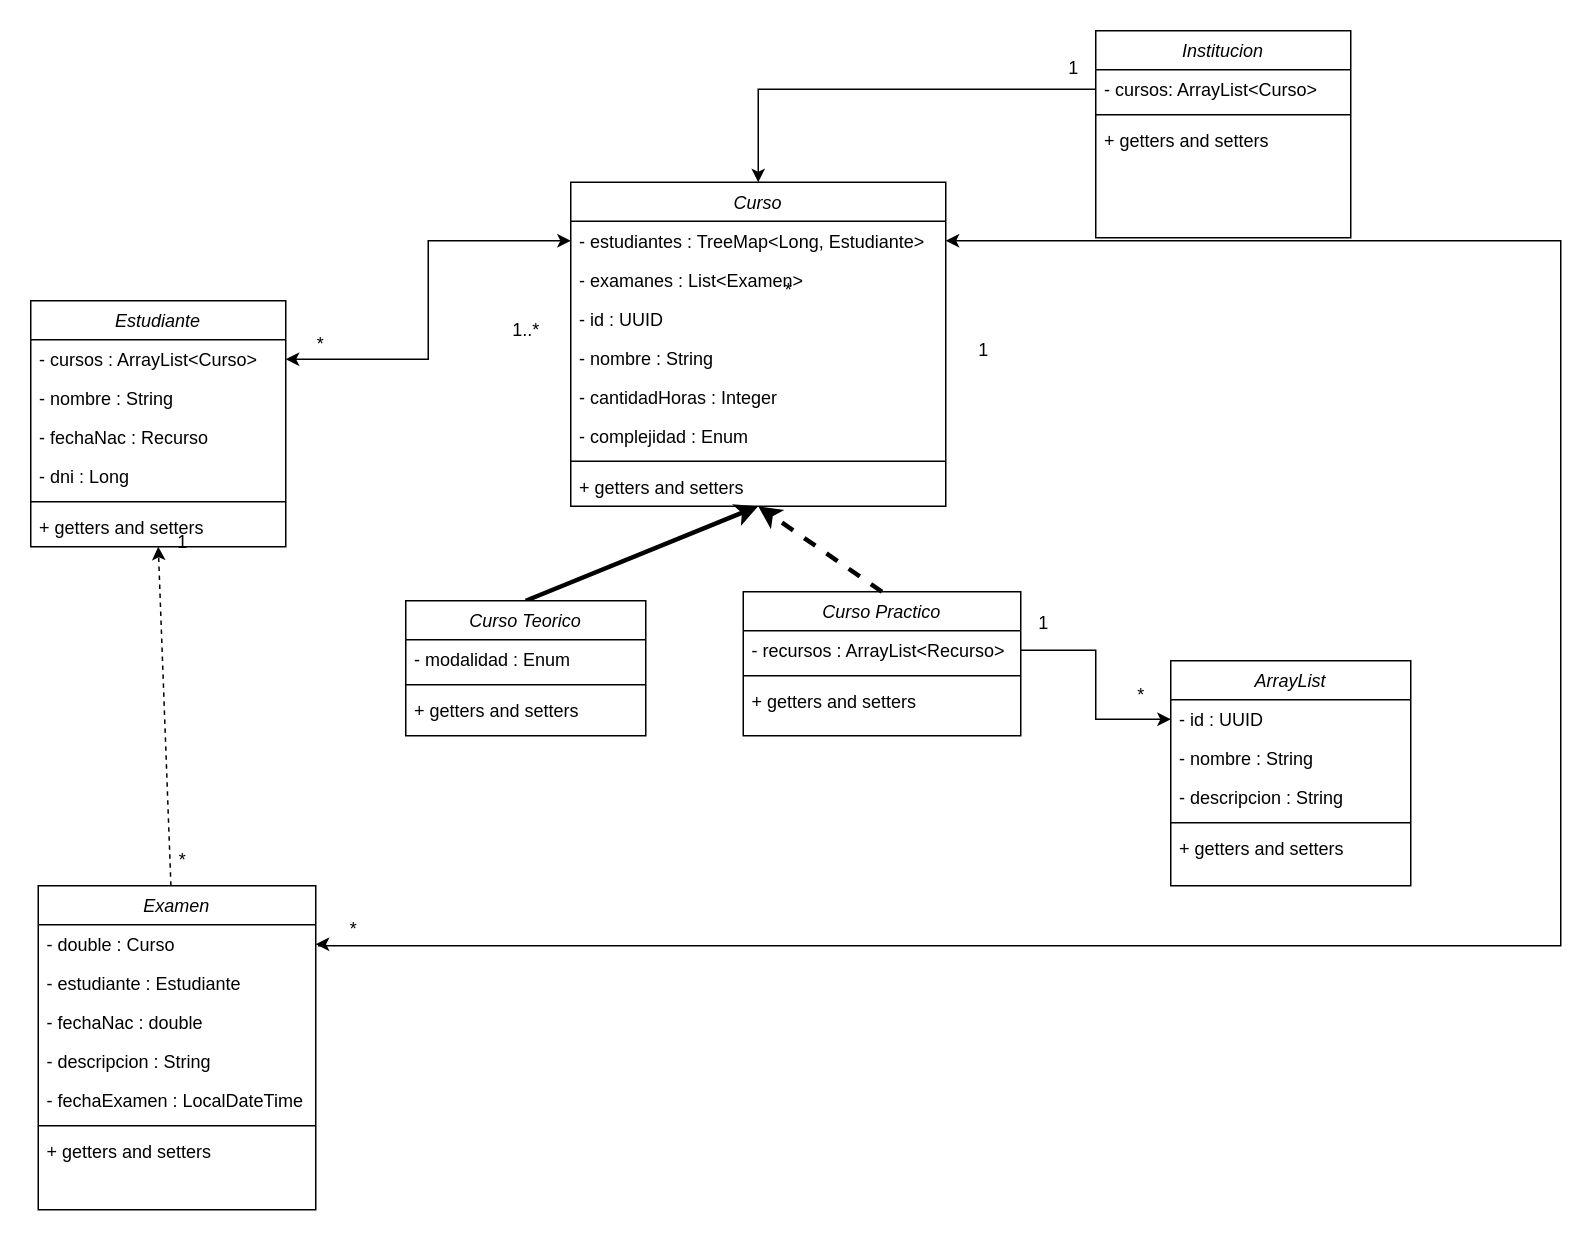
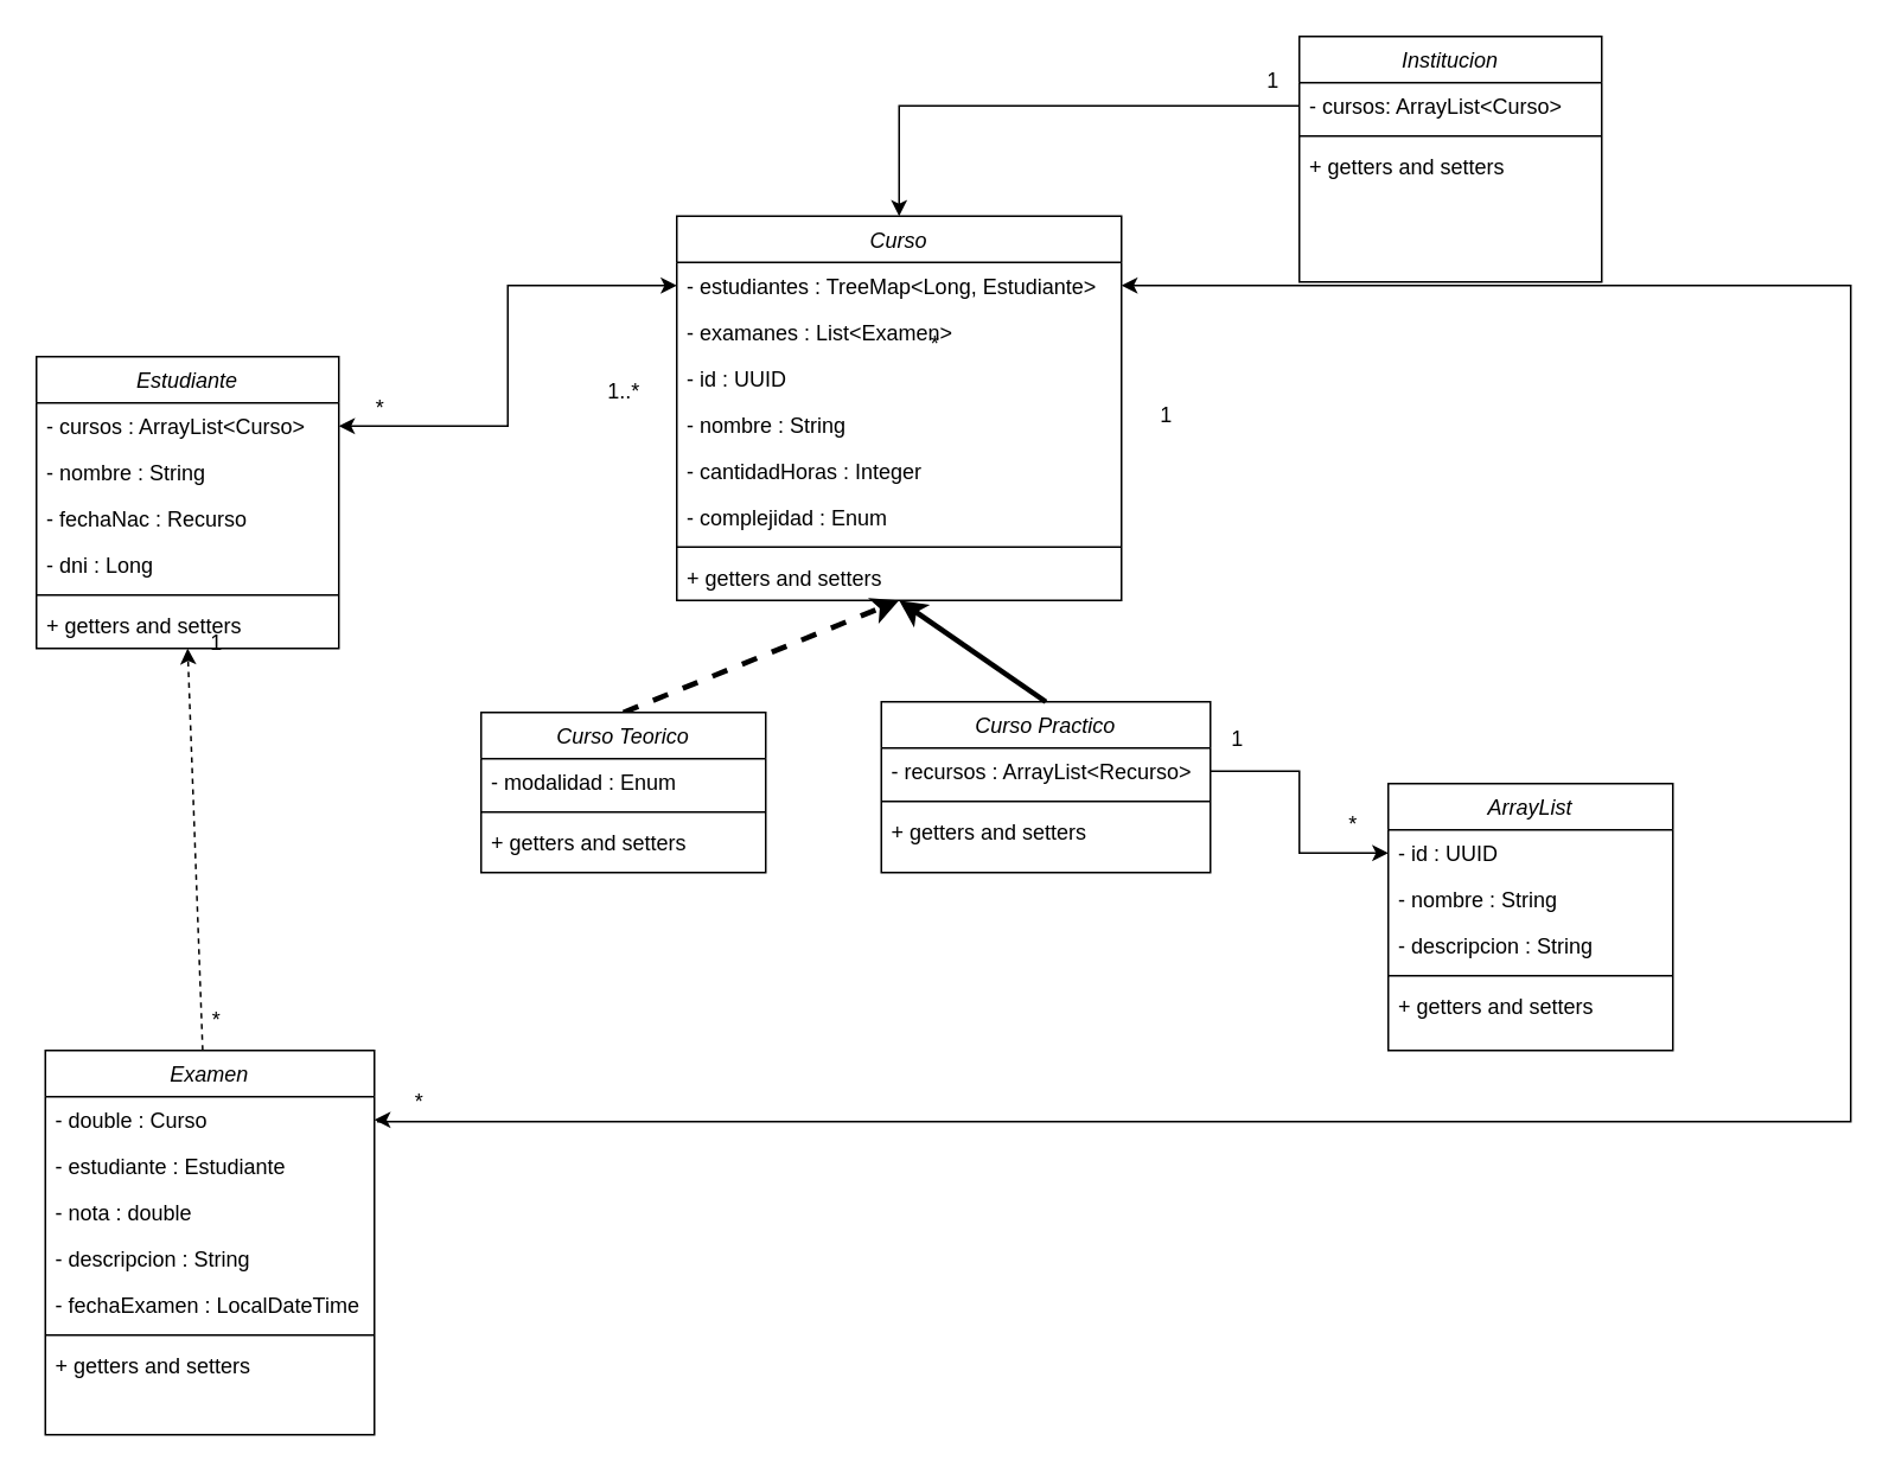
  <mxCell id="0" />
  <mxCell id="1" parent="0" />
  <mxCell id="2" value="Curso&#10;" style="swimlane;fontStyle=2;align=center;verticalAlign=top;childLayout=stackLayout;horizontal=1;startSize=26;horizontalStack=0;resizeParent=1;resizeLast=0;collapsible=1;marginBottom=0;rounded=0;shadow=0;strokeWidth=1;" parent="1" vertex="1"><mxGeometry x="380" y="121" width="250" height="216" as="geometry"><mxRectangle x="230" y="140" width="160" height="26" as="alternateBounds" /></mxGeometry></mxCell>
  <mxCell id="3" value="- estudiantes : TreeMap&lt;Long, Estudiante&gt;" style="text;align=left;verticalAlign=top;spacingLeft=4;spacingRight=4;overflow=hidden;rotatable=0;points=[[0,0.5],[1,0.5]];portConstraint=eastwest;" parent="2" vertex="1"><mxGeometry y="26" width="250" height="26" as="geometry" /></mxCell>
  <mxCell id="4" value="- examanes : List&lt;Examen&gt;" style="text;align=left;verticalAlign=top;spacingLeft=4;spacingRight=4;overflow=hidden;rotatable=0;points=[[0,0.5],[1,0.5]];portConstraint=eastwest;" vertex="1" parent="2"><mxGeometry y="52" width="250" height="26" as="geometry" /></mxCell>
  <mxCell id="5" value="- id : UUID" style="text;align=left;verticalAlign=top;spacingLeft=4;spacingRight=4;overflow=hidden;rotatable=0;points=[[0,0.5],[1,0.5]];portConstraint=eastwest;" vertex="1" parent="2"><mxGeometry y="78" width="250" height="26" as="geometry" /></mxCell>
  <mxCell id="6" value="- nombre : String" style="text;align=left;verticalAlign=top;spacingLeft=4;spacingRight=4;overflow=hidden;rotatable=0;points=[[0,0.5],[1,0.5]];portConstraint=eastwest;" vertex="1" parent="2"><mxGeometry y="104" width="250" height="26" as="geometry" /></mxCell>
  <mxCell id="7" value="- cantidadHoras : Integer" style="text;align=left;verticalAlign=top;spacingLeft=4;spacingRight=4;overflow=hidden;rotatable=0;points=[[0,0.5],[1,0.5]];portConstraint=eastwest;" vertex="1" parent="2"><mxGeometry y="130" width="250" height="26" as="geometry" /></mxCell>
  <mxCell id="8" value="- complejidad : Enum" style="text;align=left;verticalAlign=top;spacingLeft=4;spacingRight=4;overflow=hidden;rotatable=0;points=[[0,0.5],[1,0.5]];portConstraint=eastwest;" vertex="1" parent="2"><mxGeometry y="156" width="250" height="26" as="geometry" /></mxCell>
  <mxCell id="9" value="" style="line;html=1;strokeWidth=1;align=left;verticalAlign=middle;spacingTop=-1;spacingLeft=3;spacingRight=3;rotatable=0;labelPosition=right;points=[];portConstraint=eastwest;" parent="2" vertex="1"><mxGeometry y="182" width="250" height="8" as="geometry" /></mxCell>
  <mxCell id="10" value="+ getters and setters" style="text;align=left;verticalAlign=top;spacingLeft=4;spacingRight=4;overflow=hidden;rotatable=0;points=[[0,0.5],[1,0.5]];portConstraint=eastwest;" parent="2" vertex="1"><mxGeometry y="190" width="250" height="26" as="geometry" /></mxCell>
- <mxCell id="11" style="rounded=0;orthogonalLoop=1;jettySize=auto;html=1;entryX=0.5;entryY=1;entryDx=0;entryDy=0;exitX=0.5;exitY=0;exitDx=0;exitDy=0;horizontal=1;strokeWidth=3;" edge="1" parent="1" source="12" target="2"><mxGeometry relative="1" as="geometry"><mxPoint x="330" y="270" as="targetPoint" /></mxGeometry></mxCell>
+ <mxCell id="11" style="rounded=0;orthogonalLoop=1;jettySize=auto;html=1;entryX=0.5;entryY=1;entryDx=0;entryDy=0;exitX=0.5;exitY=0;exitDx=0;exitDy=0;horizontal=1;strokeWidth=3;dashed=1;" edge="1" parent="1" source="12" target="2"><mxGeometry relative="1" as="geometry"><mxPoint x="330" y="270" as="targetPoint" /></mxGeometry></mxCell>
  <mxCell id="12" value="Curso Teorico" style="swimlane;fontStyle=2;align=center;verticalAlign=top;childLayout=stackLayout;horizontal=1;startSize=26;horizontalStack=0;resizeParent=1;resizeLast=0;collapsible=1;marginBottom=0;rounded=0;shadow=0;strokeWidth=1;" vertex="1" parent="1"><mxGeometry x="270" y="400" width="160" height="90" as="geometry"><mxRectangle x="230" y="140" width="160" height="26" as="alternateBounds" /></mxGeometry></mxCell>
  <mxCell id="13" value="- modalidad : Enum" style="text;align=left;verticalAlign=top;spacingLeft=4;spacingRight=4;overflow=hidden;rotatable=0;points=[[0,0.5],[1,0.5]];portConstraint=eastwest;" vertex="1" parent="12"><mxGeometry y="26" width="160" height="26" as="geometry" /></mxCell>
  <mxCell id="14" value="" style="line;html=1;strokeWidth=1;align=left;verticalAlign=middle;spacingTop=-1;spacingLeft=3;spacingRight=3;rotatable=0;labelPosition=right;points=[];portConstraint=eastwest;" vertex="1" parent="12"><mxGeometry y="52" width="160" height="8" as="geometry" /></mxCell>
  <mxCell id="15" value="+ getters and setters" style="text;align=left;verticalAlign=top;spacingLeft=4;spacingRight=4;overflow=hidden;rotatable=0;points=[[0,0.5],[1,0.5]];portConstraint=eastwest;" vertex="1" parent="12"><mxGeometry y="60" width="160" height="26" as="geometry" /></mxCell>
  <mxCell id="16" value="Curso Practico" style="swimlane;fontStyle=2;align=center;verticalAlign=top;childLayout=stackLayout;horizontal=1;startSize=26;horizontalStack=0;resizeParent=1;resizeLast=0;collapsible=1;marginBottom=0;rounded=0;shadow=0;strokeWidth=1;" vertex="1" parent="1"><mxGeometry x="495" y="394" width="185" height="96" as="geometry"><mxRectangle x="230" y="140" width="160" height="26" as="alternateBounds" /></mxGeometry></mxCell>
  <mxCell id="17" value="- recursos : ArrayList&lt;Recurso&gt;" style="text;align=left;verticalAlign=top;spacingLeft=4;spacingRight=4;overflow=hidden;rotatable=0;points=[[0,0.5],[1,0.5]];portConstraint=eastwest;" vertex="1" parent="16"><mxGeometry y="26" width="185" height="26" as="geometry" /></mxCell>
  <mxCell id="18" value="" style="line;html=1;strokeWidth=1;align=left;verticalAlign=middle;spacingTop=-1;spacingLeft=3;spacingRight=3;rotatable=0;labelPosition=right;points=[];portConstraint=eastwest;" vertex="1" parent="16"><mxGeometry y="52" width="185" height="8" as="geometry" /></mxCell>
  <mxCell id="19" value="+ getters and setters" style="text;align=left;verticalAlign=top;spacingLeft=4;spacingRight=4;overflow=hidden;rotatable=0;points=[[0,0.5],[1,0.5]];portConstraint=eastwest;" vertex="1" parent="16"><mxGeometry y="60" width="185" height="26" as="geometry" /></mxCell>
- <mxCell id="20" style="rounded=0;orthogonalLoop=1;jettySize=auto;html=1;entryX=0.5;entryY=1;entryDx=0;entryDy=0;exitX=0.5;exitY=0;exitDx=0;exitDy=0;horizontal=1;strokeWidth=3;dashed=1;" edge="1" parent="1" source="16" target="2"><mxGeometry relative="1" as="geometry"><mxPoint x="420" y="250" as="targetPoint" /><mxPoint x="500" y="350" as="sourcePoint" /></mxGeometry></mxCell>
+ <mxCell id="20" style="rounded=0;orthogonalLoop=1;jettySize=auto;html=1;entryX=0.5;entryY=1;entryDx=0;entryDy=0;exitX=0.5;exitY=0;exitDx=0;exitDy=0;horizontal=1;strokeWidth=3;" edge="1" parent="1" source="16" target="2"><mxGeometry relative="1" as="geometry"><mxPoint x="420" y="250" as="targetPoint" /><mxPoint x="500" y="350" as="sourcePoint" /></mxGeometry></mxCell>
  <mxCell id="21" value="ArrayList" style="swimlane;fontStyle=2;align=center;verticalAlign=top;childLayout=stackLayout;horizontal=1;startSize=26;horizontalStack=0;resizeParent=1;resizeLast=0;collapsible=1;marginBottom=0;rounded=0;shadow=0;strokeWidth=1;" vertex="1" parent="1"><mxGeometry x="780" y="440" width="160" height="150" as="geometry"><mxRectangle x="230" y="140" width="160" height="26" as="alternateBounds" /></mxGeometry></mxCell>
  <mxCell id="22" value="- id : UUID" style="text;align=left;verticalAlign=top;spacingLeft=4;spacingRight=4;overflow=hidden;rotatable=0;points=[[0,0.5],[1,0.5]];portConstraint=eastwest;" vertex="1" parent="21"><mxGeometry y="26" width="160" height="26" as="geometry" /></mxCell>
  <mxCell id="23" value="- nombre : String" style="text;align=left;verticalAlign=top;spacingLeft=4;spacingRight=4;overflow=hidden;rotatable=0;points=[[0,0.5],[1,0.5]];portConstraint=eastwest;" vertex="1" parent="21"><mxGeometry y="52" width="160" height="26" as="geometry" /></mxCell>
  <mxCell id="24" value="- descripcion : String" style="text;align=left;verticalAlign=top;spacingLeft=4;spacingRight=4;overflow=hidden;rotatable=0;points=[[0,0.5],[1,0.5]];portConstraint=eastwest;" vertex="1" parent="21"><mxGeometry y="78" width="160" height="26" as="geometry" /></mxCell>
  <mxCell id="25" value="" style="line;html=1;strokeWidth=1;align=left;verticalAlign=middle;spacingTop=-1;spacingLeft=3;spacingRight=3;rotatable=0;labelPosition=right;points=[];portConstraint=eastwest;" vertex="1" parent="21"><mxGeometry y="104" width="160" height="8" as="geometry" /></mxCell>
  <mxCell id="26" value="+ getters and setters" style="text;align=left;verticalAlign=top;spacingLeft=4;spacingRight=4;overflow=hidden;rotatable=0;points=[[0,0.5],[1,0.5]];portConstraint=eastwest;" vertex="1" parent="21"><mxGeometry y="112" width="160" height="26" as="geometry" /></mxCell>
  <mxCell id="27" style="edgeStyle=orthogonalEdgeStyle;rounded=0;orthogonalLoop=1;jettySize=auto;html=1;entryX=0;entryY=0.5;entryDx=0;entryDy=0;exitX=1;exitY=0.5;exitDx=0;exitDy=0;" edge="1" parent="1" source="17" target="22"><mxGeometry relative="1" as="geometry" /></mxCell>
  <mxCell id="28" style="edgeStyle=orthogonalEdgeStyle;rounded=0;orthogonalLoop=1;jettySize=auto;html=1;entryX=0;entryY=0.5;entryDx=0;entryDy=0;startArrow=classic;startFill=1;exitX=1;exitY=0.5;exitDx=0;exitDy=0;" edge="1" parent="1" source="30" target="3"><mxGeometry relative="1" as="geometry"><mxPoint x="310" y="120" as="targetPoint" /></mxGeometry></mxCell>
  <mxCell id="29" value="Estudiante" style="swimlane;fontStyle=2;align=center;verticalAlign=top;childLayout=stackLayout;horizontal=1;startSize=26;horizontalStack=0;resizeParent=1;resizeLast=0;collapsible=1;marginBottom=0;rounded=0;shadow=0;strokeWidth=1;" vertex="1" parent="1"><mxGeometry x="20" y="200" width="170" height="164" as="geometry"><mxRectangle x="230" y="140" width="160" height="26" as="alternateBounds" /></mxGeometry></mxCell>
  <mxCell id="30" value="- cursos : ArrayList&lt;Curso&gt;" style="text;align=left;verticalAlign=top;spacingLeft=4;spacingRight=4;overflow=hidden;rotatable=0;points=[[0,0.5],[1,0.5]];portConstraint=eastwest;" vertex="1" parent="29"><mxGeometry y="26" width="170" height="26" as="geometry" /></mxCell>
  <mxCell id="31" value="- nombre : String" style="text;align=left;verticalAlign=top;spacingLeft=4;spacingRight=4;overflow=hidden;rotatable=0;points=[[0,0.5],[1,0.5]];portConstraint=eastwest;" vertex="1" parent="29"><mxGeometry y="52" width="170" height="26" as="geometry" /></mxCell>
  <mxCell id="32" value="- fechaNac : Recurso" style="text;align=left;verticalAlign=top;spacingLeft=4;spacingRight=4;overflow=hidden;rotatable=0;points=[[0,0.5],[1,0.5]];portConstraint=eastwest;" vertex="1" parent="29"><mxGeometry y="78" width="170" height="26" as="geometry" /></mxCell>
  <mxCell id="33" value="- dni : Long" style="text;align=left;verticalAlign=top;spacingLeft=4;spacingRight=4;overflow=hidden;rotatable=0;points=[[0,0.5],[1,0.5]];portConstraint=eastwest;" vertex="1" parent="29"><mxGeometry y="104" width="170" height="26" as="geometry" /></mxCell>
  <mxCell id="34" value="" style="line;html=1;strokeWidth=1;align=left;verticalAlign=middle;spacingTop=-1;spacingLeft=3;spacingRight=3;rotatable=0;labelPosition=right;points=[];portConstraint=eastwest;" vertex="1" parent="29"><mxGeometry y="130" width="170" height="8" as="geometry" /></mxCell>
  <mxCell id="35" value="+ getters and setters" style="text;align=left;verticalAlign=top;spacingLeft=4;spacingRight=4;overflow=hidden;rotatable=0;points=[[0,0.5],[1,0.5]];portConstraint=eastwest;" vertex="1" parent="29"><mxGeometry y="138" width="170" height="26" as="geometry" /></mxCell>
  <mxCell id="36" value="Institucion" style="swimlane;fontStyle=2;align=center;verticalAlign=top;childLayout=stackLayout;horizontal=1;startSize=26;horizontalStack=0;resizeParent=1;resizeLast=0;collapsible=1;marginBottom=0;rounded=0;shadow=0;strokeWidth=1;" vertex="1" parent="1"><mxGeometry x="730" y="20" width="170" height="138" as="geometry"><mxRectangle x="230" y="140" width="160" height="26" as="alternateBounds" /></mxGeometry></mxCell>
  <mxCell id="37" value="- cursos: ArrayList&lt;Curso&gt;" style="text;align=left;verticalAlign=top;spacingLeft=4;spacingRight=4;overflow=hidden;rotatable=0;points=[[0,0.5],[1,0.5]];portConstraint=eastwest;" vertex="1" parent="36"><mxGeometry y="26" width="170" height="26" as="geometry" /></mxCell>
  <mxCell id="38" value="" style="line;html=1;strokeWidth=1;align=left;verticalAlign=middle;spacingTop=-1;spacingLeft=3;spacingRight=3;rotatable=0;labelPosition=right;points=[];portConstraint=eastwest;" vertex="1" parent="36"><mxGeometry y="52" width="170" height="8" as="geometry" /></mxCell>
  <mxCell id="39" value="+ getters and setters" style="text;align=left;verticalAlign=top;spacingLeft=4;spacingRight=4;overflow=hidden;rotatable=0;points=[[0,0.5],[1,0.5]];portConstraint=eastwest;" vertex="1" parent="36"><mxGeometry y="60" width="170" height="26" as="geometry" /></mxCell>
  <mxCell id="40" style="edgeStyle=orthogonalEdgeStyle;rounded=0;orthogonalLoop=1;jettySize=auto;html=1;entryX=0.5;entryY=0;entryDx=0;entryDy=0;exitX=0;exitY=0.5;exitDx=0;exitDy=0;" edge="1" parent="1" source="37" target="2"><mxGeometry relative="1" as="geometry" /></mxCell>
  <mxCell id="41" style="rounded=0;orthogonalLoop=1;jettySize=auto;html=1;entryX=0.5;entryY=1;entryDx=0;entryDy=0;dashed=1;" edge="1" parent="1" source="42" target="29"><mxGeometry relative="1" as="geometry"><mxPoint x="130" y="240" as="targetPoint" /></mxGeometry></mxCell>
  <mxCell id="42" value="Examen" style="swimlane;fontStyle=2;align=center;verticalAlign=top;childLayout=stackLayout;horizontal=1;startSize=26;horizontalStack=0;resizeParent=1;resizeLast=0;collapsible=1;marginBottom=0;rounded=0;shadow=0;strokeWidth=1;" vertex="1" parent="1"><mxGeometry x="25" y="590" width="185" height="216" as="geometry"><mxRectangle x="230" y="140" width="160" height="26" as="alternateBounds" /></mxGeometry></mxCell>
  <mxCell id="43" value="- double : Curso" style="text;align=left;verticalAlign=top;spacingLeft=4;spacingRight=4;overflow=hidden;rotatable=0;points=[[0,0.5],[1,0.5]];portConstraint=eastwest;" vertex="1" parent="42"><mxGeometry y="26" width="185" height="26" as="geometry" /></mxCell>
  <mxCell id="44" value="- estudiante : Estudiante" style="text;align=left;verticalAlign=top;spacingLeft=4;spacingRight=4;overflow=hidden;rotatable=0;points=[[0,0.5],[1,0.5]];portConstraint=eastwest;" vertex="1" parent="42"><mxGeometry y="52" width="185" height="26" as="geometry" /></mxCell>
- <mxCell id="45" value="- fechaNac : double" style="text;align=left;verticalAlign=top;spacingLeft=4;spacingRight=4;overflow=hidden;rotatable=0;points=[[0,0.5],[1,0.5]];portConstraint=eastwest;" vertex="1" parent="42"><mxGeometry y="78" width="185" height="26" as="geometry" /></mxCell>
+ <mxCell id="45" value="- nota : double" style="text;align=left;verticalAlign=top;spacingLeft=4;spacingRight=4;overflow=hidden;rotatable=0;points=[[0,0.5],[1,0.5]];portConstraint=eastwest;" vertex="1" parent="42"><mxGeometry y="78" width="185" height="26" as="geometry" /></mxCell>
  <mxCell id="46" value="- descripcion : String" style="text;align=left;verticalAlign=top;spacingLeft=4;spacingRight=4;overflow=hidden;rotatable=0;points=[[0,0.5],[1,0.5]];portConstraint=eastwest;" vertex="1" parent="42"><mxGeometry y="104" width="185" height="26" as="geometry" /></mxCell>
  <mxCell id="47" value="- fechaExamen : LocalDateTime" style="text;align=left;verticalAlign=top;spacingLeft=4;spacingRight=4;overflow=hidden;rotatable=0;points=[[0,0.5],[1,0.5]];portConstraint=eastwest;" vertex="1" parent="42"><mxGeometry y="130" width="185" height="26" as="geometry" /></mxCell>
  <mxCell id="48" value="" style="line;html=1;strokeWidth=1;align=left;verticalAlign=middle;spacingTop=-1;spacingLeft=3;spacingRight=3;rotatable=0;labelPosition=right;points=[];portConstraint=eastwest;" vertex="1" parent="42"><mxGeometry y="156" width="185" height="8" as="geometry" /></mxCell>
  <mxCell id="49" value="+ getters and setters" style="text;align=left;verticalAlign=top;spacingLeft=4;spacingRight=4;overflow=hidden;rotatable=0;points=[[0,0.5],[1,0.5]];portConstraint=eastwest;" vertex="1" parent="42"><mxGeometry y="164" width="185" height="26" as="geometry" /></mxCell>
  <mxCell id="50" style="edgeStyle=orthogonalEdgeStyle;rounded=0;orthogonalLoop=1;jettySize=auto;html=1;endArrow=classic;endFill=1;startArrow=classic;startFill=1;exitX=1;exitY=0.5;exitDx=0;exitDy=0;" edge="1" parent="1" source="43" target="3"><mxGeometry relative="1" as="geometry"><mxPoint x="270" y="695.7" as="sourcePoint" /><mxPoint x="487.92" y="247.652" as="targetPoint" /><Array as="points"><mxPoint x="212" y="629" /><mxPoint x="1040" y="630" /><mxPoint x="1040" y="248" /></Array></mxGeometry></mxCell>
  <mxCell id="51" value="1" style="text;html=1;align=center;verticalAlign=middle;resizable=0;points=[];autosize=1;strokeColor=none;fillColor=none;" vertex="1" parent="1"><mxGeometry x="700" y="30" width="30" height="30" as="geometry" /></mxCell>
  <mxCell id="52" value="*" style="text;html=1;align=center;verticalAlign=middle;resizable=0;points=[];autosize=1;strokeColor=none;fillColor=none;" vertex="1" parent="1"><mxGeometry x="510" y="178" width="30" height="30" as="geometry" /></mxCell>
  <mxCell id="53" value="1..*" style="text;html=1;align=center;verticalAlign=middle;resizable=0;points=[];autosize=1;strokeColor=none;fillColor=none;" vertex="1" parent="1"><mxGeometry x="330" y="205" width="40" height="30" as="geometry" /></mxCell>
  <mxCell id="54" value="*" style="text;html=1;align=center;verticalAlign=middle;resizable=0;points=[];autosize=1;strokeColor=none;fillColor=none;" vertex="1" parent="1"><mxGeometry x="198" y="214" width="30" height="30" as="geometry" /></mxCell>
  <mxCell id="55" value="1" style="text;html=1;align=center;verticalAlign=middle;resizable=0;points=[];autosize=1;strokeColor=none;fillColor=none;" vertex="1" parent="1"><mxGeometry x="640" y="218" width="30" height="30" as="geometry" /></mxCell>
  <mxCell id="56" value="*" style="text;html=1;align=center;verticalAlign=middle;resizable=0;points=[];autosize=1;strokeColor=none;fillColor=none;" vertex="1" parent="1"><mxGeometry x="220" y="604" width="30" height="30" as="geometry" /></mxCell>
  <mxCell id="57" value="1" style="text;html=1;align=center;verticalAlign=middle;resizable=0;points=[];autosize=1;strokeColor=none;fillColor=none;" vertex="1" parent="1"><mxGeometry x="106" y="346" width="30" height="30" as="geometry" /></mxCell>
  <mxCell id="58" value="*" style="text;html=1;align=center;verticalAlign=middle;resizable=0;points=[];autosize=1;strokeColor=none;fillColor=none;" vertex="1" parent="1"><mxGeometry x="106" y="558" width="30" height="30" as="geometry" /></mxCell>
  <mxCell id="59" value="1" style="text;html=1;align=center;verticalAlign=middle;resizable=0;points=[];autosize=1;strokeColor=none;fillColor=none;" vertex="1" parent="1"><mxGeometry x="680" y="400" width="30" height="30" as="geometry" /></mxCell>
  <mxCell id="60" value="*" style="text;html=1;align=center;verticalAlign=middle;resizable=0;points=[];autosize=1;strokeColor=none;fillColor=none;" vertex="1" parent="1"><mxGeometry x="745" y="448" width="30" height="30" as="geometry" /></mxCell>
